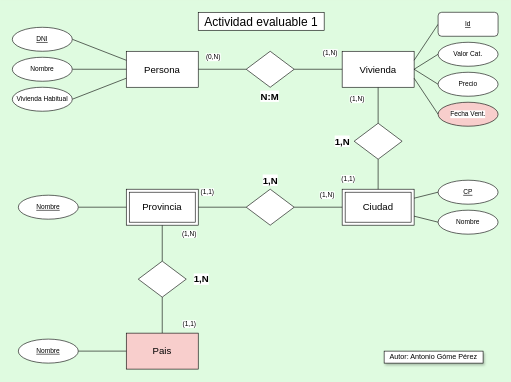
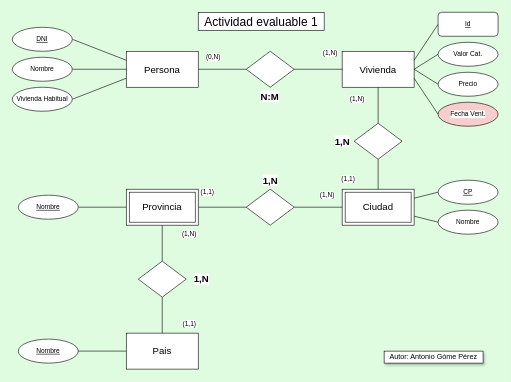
  <mxCell id="0" />
  <mxCell id="1" parent="0" />
  <mxCell id="2" style="rounded=0;orthogonalLoop=1;jettySize=auto;html=1;exitX=1;exitY=0.5;exitDx=0;exitDy=0;endArrow=none;endFill=0;" parent="1" source="3" target="7" edge="1"><mxGeometry relative="1" as="geometry" /></mxCell>
  <mxCell id="3" value="&lt;font style=&quot;font-size: 16px;&quot;&gt;Persona&lt;/font&gt;" style="rounded=0;whiteSpace=wrap;html=1;" parent="1" vertex="1"><mxGeometry x="210" y="85" width="120" height="60" as="geometry" /></mxCell>
  <mxCell id="4" style="edgeStyle=none;shape=connector;rounded=0;orthogonalLoop=1;jettySize=auto;html=1;exitX=0.5;exitY=1;exitDx=0;exitDy=0;entryX=0.5;entryY=0;entryDx=0;entryDy=0;strokeColor=default;align=center;verticalAlign=middle;fontFamily=Helvetica;fontSize=11;fontColor=default;labelBackgroundColor=default;endArrow=none;endFill=0;" parent="1" source="5" target="10" edge="1"><mxGeometry relative="1" as="geometry" /></mxCell>
  <mxCell id="5" value="&lt;font style=&quot;font-size: 16px;&quot;&gt;Vivienda&lt;/font&gt;" style="rounded=0;whiteSpace=wrap;html=1;" parent="1" vertex="1"><mxGeometry x="570" y="85" width="120" height="60" as="geometry" /></mxCell>
  <mxCell id="6" style="edgeStyle=none;shape=connector;rounded=0;orthogonalLoop=1;jettySize=auto;html=1;exitX=1;exitY=0.5;exitDx=0;exitDy=0;strokeColor=default;align=center;verticalAlign=middle;fontFamily=Helvetica;fontSize=11;fontColor=default;labelBackgroundColor=default;endArrow=none;endFill=0;" parent="1" source="7" target="5" edge="1"><mxGeometry relative="1" as="geometry" /></mxCell>
  <mxCell id="7" value="" style="rhombus;whiteSpace=wrap;html=1;" parent="1" vertex="1"><mxGeometry x="410" y="85" width="80" height="60" as="geometry" /></mxCell>
  <mxCell id="8" value="&lt;div style=&quot;font-size: 13px;&quot;&gt;&lt;font style=&quot;font-size: 16px;&quot;&gt;Ciudad&lt;/font&gt;&lt;/div&gt;" style="shape=ext;margin=3;double=1;whiteSpace=wrap;html=1;align=center;fontFamily=Helvetica;fontSize=11;fontColor=default;labelBackgroundColor=default;" parent="1" vertex="1"><mxGeometry x="570" y="315" width="120" height="60" as="geometry" /></mxCell>
  <mxCell id="9" style="edgeStyle=none;shape=connector;rounded=0;orthogonalLoop=1;jettySize=auto;html=1;exitX=0.5;exitY=1;exitDx=0;exitDy=0;strokeColor=default;align=center;verticalAlign=middle;fontFamily=Helvetica;fontSize=11;fontColor=default;labelBackgroundColor=default;endArrow=none;endFill=0;" parent="1" source="10" target="8" edge="1"><mxGeometry relative="1" as="geometry" /></mxCell>
  <mxCell id="10" value="" style="rhombus;whiteSpace=wrap;html=1;" parent="1" vertex="1"><mxGeometry x="590" y="205" width="80" height="60" as="geometry" /></mxCell>
  <mxCell id="11" style="edgeStyle=none;shape=connector;rounded=0;orthogonalLoop=1;jettySize=auto;html=1;exitX=1;exitY=0.5;exitDx=0;exitDy=0;entryX=0;entryY=0.5;entryDx=0;entryDy=0;strokeColor=default;align=center;verticalAlign=middle;fontFamily=Helvetica;fontSize=11;fontColor=default;labelBackgroundColor=default;endArrow=none;endFill=0;" parent="1" source="13" target="8" edge="1"><mxGeometry relative="1" as="geometry" /></mxCell>
  <mxCell id="12" style="edgeStyle=none;shape=connector;rounded=0;orthogonalLoop=1;jettySize=auto;html=1;exitX=0;exitY=0.5;exitDx=0;exitDy=0;strokeColor=default;align=center;verticalAlign=middle;fontFamily=Helvetica;fontSize=11;fontColor=default;labelBackgroundColor=default;endArrow=none;endFill=0;" parent="1" source="13" target="15" edge="1"><mxGeometry relative="1" as="geometry" /></mxCell>
  <mxCell id="13" value="" style="rhombus;whiteSpace=wrap;html=1;" parent="1" vertex="1"><mxGeometry x="410" y="315" width="80" height="60" as="geometry" /></mxCell>
  <mxCell id="14" style="edgeStyle=none;shape=connector;rounded=0;orthogonalLoop=1;jettySize=auto;html=1;exitX=0.5;exitY=1;exitDx=0;exitDy=0;entryX=0.5;entryY=0;entryDx=0;entryDy=0;strokeColor=default;align=center;verticalAlign=middle;fontFamily=Helvetica;fontSize=11;fontColor=default;labelBackgroundColor=default;endArrow=none;endFill=0;" parent="1" source="15" target="17" edge="1"><mxGeometry relative="1" as="geometry" /></mxCell>
  <mxCell id="15" value="&lt;font style=&quot;font-size: 16px;&quot;&gt;Provincia&lt;/font&gt;" style="shape=ext;margin=3;double=1;whiteSpace=wrap;html=1;align=center;fontFamily=Helvetica;fontSize=11;fontColor=default;labelBackgroundColor=default;" parent="1" vertex="1"><mxGeometry x="210" y="315" width="120" height="60" as="geometry" /></mxCell>
  <mxCell id="16" style="edgeStyle=none;shape=connector;rounded=0;orthogonalLoop=1;jettySize=auto;html=1;exitX=0.5;exitY=1;exitDx=0;exitDy=0;strokeColor=default;align=center;verticalAlign=middle;fontFamily=Helvetica;fontSize=11;fontColor=default;labelBackgroundColor=default;endArrow=none;endFill=0;" parent="1" source="17" target="18" edge="1"><mxGeometry relative="1" as="geometry" /></mxCell>
  <mxCell id="17" value="" style="rhombus;whiteSpace=wrap;html=1;" parent="1" vertex="1"><mxGeometry x="230" y="435" width="80" height="60" as="geometry" /></mxCell>
- <mxCell id="18" value="&lt;font style=&quot;font-size: 16px;&quot;&gt;Pais&lt;/font&gt;" style="rounded=0;whiteSpace=wrap;html=1;fillColor=#f8cecc;" parent="1" vertex="1"><mxGeometry x="210" y="555" width="120" height="60" as="geometry" /></mxCell>
+ <mxCell id="18" value="&lt;font style=&quot;font-size: 16px;&quot;&gt;Pais&lt;/font&gt;" style="rounded=0;whiteSpace=wrap;html=1;" parent="1" vertex="1"><mxGeometry x="210" y="555" width="120" height="60" as="geometry" /></mxCell>
  <mxCell id="19" style="edgeStyle=none;shape=connector;rounded=0;orthogonalLoop=1;jettySize=auto;html=1;exitX=1;exitY=0.5;exitDx=0;exitDy=0;entryX=0;entryY=0.25;entryDx=0;entryDy=0;strokeColor=default;align=center;verticalAlign=middle;fontFamily=Helvetica;fontSize=11;fontColor=default;labelBackgroundColor=default;endArrow=none;endFill=0;" parent="1" source="20" target="3" edge="1"><mxGeometry relative="1" as="geometry" /></mxCell>
  <mxCell id="20" value="DNI" style="ellipse;whiteSpace=wrap;html=1;align=center;fontStyle=4;fontFamily=Helvetica;fontSize=11;fontColor=default;labelBackgroundColor=default;" parent="1" vertex="1"><mxGeometry x="20" y="45" width="100" height="40" as="geometry" /></mxCell>
  <mxCell id="21" style="edgeStyle=none;shape=connector;rounded=0;orthogonalLoop=1;jettySize=auto;html=1;exitX=1;exitY=0.5;exitDx=0;exitDy=0;entryX=0;entryY=0.5;entryDx=0;entryDy=0;strokeColor=default;align=center;verticalAlign=middle;fontFamily=Helvetica;fontSize=11;fontColor=default;labelBackgroundColor=default;endArrow=none;endFill=0;" parent="1" source="22" target="3" edge="1"><mxGeometry relative="1" as="geometry" /></mxCell>
  <mxCell id="22" value="Nombre" style="ellipse;whiteSpace=wrap;html=1;align=center;fontFamily=Helvetica;fontSize=11;fontColor=default;labelBackgroundColor=default;" parent="1" vertex="1"><mxGeometry x="20" y="95" width="100" height="40" as="geometry" /></mxCell>
  <mxCell id="23" style="edgeStyle=none;shape=connector;rounded=0;orthogonalLoop=1;jettySize=auto;html=1;exitX=1;exitY=0.5;exitDx=0;exitDy=0;entryX=0;entryY=0.75;entryDx=0;entryDy=0;strokeColor=default;align=center;verticalAlign=middle;fontFamily=Helvetica;fontSize=11;fontColor=default;labelBackgroundColor=default;endArrow=none;endFill=0;" parent="1" source="24" target="3" edge="1"><mxGeometry relative="1" as="geometry" /></mxCell>
  <mxCell id="24" value="Vivienda Habitual" style="ellipse;whiteSpace=wrap;html=1;align=center;fontFamily=Helvetica;fontSize=11;fontColor=default;labelBackgroundColor=default;" parent="1" vertex="1"><mxGeometry x="20" y="145" width="100" height="40" as="geometry" /></mxCell>
  <mxCell id="25" style="edgeStyle=none;shape=connector;rounded=0;orthogonalLoop=1;jettySize=auto;html=1;exitX=0;exitY=0.5;exitDx=0;exitDy=0;entryX=1;entryY=0.25;entryDx=0;entryDy=0;strokeColor=default;align=center;verticalAlign=middle;fontFamily=Helvetica;fontSize=11;fontColor=default;labelBackgroundColor=default;endArrow=none;endFill=0;" parent="1" source="26" target="5" edge="1"><mxGeometry relative="1" as="geometry" /></mxCell>
  <mxCell id="26" value="Id" style="whiteSpace=wrap;html=1;align=center;fontStyle=4;fontFamily=Helvetica;fontSize=11;fontColor=default;labelBackgroundColor=default;rounded=1;" parent="1" vertex="1"><mxGeometry x="730" y="20" width="100" height="40" as="geometry" /></mxCell>
  <mxCell id="27" style="edgeStyle=none;shape=connector;rounded=0;orthogonalLoop=1;jettySize=auto;html=1;exitX=0;exitY=0.5;exitDx=0;exitDy=0;entryX=1;entryY=0.5;entryDx=0;entryDy=0;strokeColor=default;align=center;verticalAlign=middle;fontFamily=Helvetica;fontSize=11;fontColor=default;labelBackgroundColor=default;endArrow=none;endFill=0;" parent="1" source="28" target="5" edge="1"><mxGeometry relative="1" as="geometry" /></mxCell>
  <mxCell id="28" value="Valor Cat." style="ellipse;whiteSpace=wrap;html=1;align=center;fontFamily=Helvetica;fontSize=11;fontColor=default;labelBackgroundColor=default;" parent="1" vertex="1"><mxGeometry x="730" y="70" width="100" height="40" as="geometry" /></mxCell>
  <mxCell id="29" style="edgeStyle=none;shape=connector;rounded=0;orthogonalLoop=1;jettySize=auto;html=1;exitX=0;exitY=0.5;exitDx=0;exitDy=0;strokeColor=default;align=center;verticalAlign=middle;fontFamily=Helvetica;fontSize=11;fontColor=default;labelBackgroundColor=default;endArrow=none;endFill=0;" parent="1" source="30" edge="1"><mxGeometry relative="1" as="geometry"><mxPoint x="690" y="115" as="targetPoint" /></mxGeometry></mxCell>
  <mxCell id="30" value="&lt;div&gt;Precio&lt;/div&gt;" style="ellipse;whiteSpace=wrap;html=1;align=center;fontFamily=Helvetica;fontSize=11;fontColor=default;labelBackgroundColor=default;" parent="1" vertex="1"><mxGeometry x="730" y="120" width="100" height="40" as="geometry" /></mxCell>
  <mxCell id="31" style="edgeStyle=none;shape=connector;rounded=0;orthogonalLoop=1;jettySize=auto;html=1;exitX=0;exitY=0.5;exitDx=0;exitDy=0;entryX=1;entryY=0.75;entryDx=0;entryDy=0;strokeColor=default;align=center;verticalAlign=middle;fontFamily=Helvetica;fontSize=11;fontColor=default;labelBackgroundColor=default;endArrow=none;endFill=0;" parent="1" source="32" target="5" edge="1"><mxGeometry relative="1" as="geometry" /></mxCell>
  <mxCell id="32" value="Fecha Vent." style="ellipse;whiteSpace=wrap;html=1;align=center;fontFamily=Helvetica;fontSize=11;fontColor=default;labelBackgroundColor=default;fillColor=#f8cecc;" parent="1" vertex="1"><mxGeometry x="730" y="170" width="100" height="40" as="geometry" /></mxCell>
  <mxCell id="33" style="edgeStyle=none;shape=connector;rounded=0;orthogonalLoop=1;jettySize=auto;html=1;exitX=0;exitY=0.5;exitDx=0;exitDy=0;entryX=1;entryY=0.75;entryDx=0;entryDy=0;strokeColor=default;align=center;verticalAlign=middle;fontFamily=Helvetica;fontSize=11;fontColor=default;labelBackgroundColor=default;endArrow=none;endFill=0;" parent="1" source="34" target="8" edge="1"><mxGeometry relative="1" as="geometry" /></mxCell>
  <mxCell id="34" value="Nombre" style="ellipse;whiteSpace=wrap;html=1;align=center;fontFamily=Helvetica;fontSize=11;fontColor=default;labelBackgroundColor=default;" parent="1" vertex="1"><mxGeometry x="730" y="350" width="100" height="40" as="geometry" /></mxCell>
  <mxCell id="35" style="edgeStyle=none;shape=connector;rounded=0;orthogonalLoop=1;jettySize=auto;html=1;exitX=0;exitY=0.5;exitDx=0;exitDy=0;entryX=1;entryY=0.25;entryDx=0;entryDy=0;strokeColor=default;align=center;verticalAlign=middle;fontFamily=Helvetica;fontSize=11;fontColor=default;labelBackgroundColor=default;endArrow=none;endFill=0;" parent="1" source="36" target="8" edge="1"><mxGeometry relative="1" as="geometry" /></mxCell>
  <mxCell id="36" value="CP" style="ellipse;whiteSpace=wrap;html=1;align=center;fontStyle=4;fontFamily=Helvetica;fontSize=11;fontColor=default;labelBackgroundColor=default;" parent="1" vertex="1"><mxGeometry x="730" y="300" width="100" height="40" as="geometry" /></mxCell>
  <mxCell id="37" style="edgeStyle=none;shape=connector;rounded=0;orthogonalLoop=1;jettySize=auto;html=1;exitX=1;exitY=0.5;exitDx=0;exitDy=0;strokeColor=default;align=center;verticalAlign=middle;fontFamily=Helvetica;fontSize=11;fontColor=default;labelBackgroundColor=default;endArrow=none;endFill=0;" parent="1" source="38" target="15" edge="1"><mxGeometry relative="1" as="geometry" /></mxCell>
  <mxCell id="38" value="Nombre" style="ellipse;whiteSpace=wrap;html=1;align=center;fontStyle=4;fontFamily=Helvetica;fontSize=11;fontColor=default;labelBackgroundColor=default;" parent="1" vertex="1"><mxGeometry x="30" y="325" width="100" height="40" as="geometry" /></mxCell>
  <mxCell id="39" style="edgeStyle=none;shape=connector;rounded=0;orthogonalLoop=1;jettySize=auto;html=1;exitX=1;exitY=0.5;exitDx=0;exitDy=0;entryX=0;entryY=0.5;entryDx=0;entryDy=0;strokeColor=default;align=center;verticalAlign=middle;fontFamily=Helvetica;fontSize=11;fontColor=default;labelBackgroundColor=default;endArrow=none;endFill=0;" parent="1" source="40" target="18" edge="1"><mxGeometry relative="1" as="geometry" /></mxCell>
  <mxCell id="40" value="Nombre" style="ellipse;whiteSpace=wrap;html=1;align=center;fontStyle=4;fontFamily=Helvetica;fontSize=11;fontColor=default;labelBackgroundColor=default;" parent="1" vertex="1"><mxGeometry x="30" y="565" width="100" height="40" as="geometry" /></mxCell>
  <mxCell id="41" value="(1,N)" style="text;html=1;align=center;verticalAlign=middle;resizable=0;points=[];autosize=1;strokeColor=none;fillColor=none;fontFamily=Helvetica;fontSize=11;fontColor=default;labelBackgroundColor=default;" parent="1" vertex="1"><mxGeometry x="525" y="73" width="50" height="30" as="geometry" /></mxCell>
  <mxCell id="42" value="(0,N)" style="text;html=1;align=center;verticalAlign=middle;resizable=0;points=[];autosize=1;strokeColor=none;fillColor=none;fontFamily=Helvetica;fontSize=11;fontColor=default;labelBackgroundColor=default;" parent="1" vertex="1"><mxGeometry x="330" y="80" width="50" height="30" as="geometry" /></mxCell>
  <mxCell id="43" value="&lt;font size=&quot;1&quot;&gt;&lt;b style=&quot;font-size: 16px;&quot;&gt;N:M&lt;/b&gt;&lt;/font&gt;" style="text;html=1;align=center;verticalAlign=middle;resizable=0;points=[];autosize=1;strokeColor=none;fillColor=none;fontFamily=Helvetica;fontSize=11;fontColor=default;labelBackgroundColor=default;" parent="1" vertex="1"><mxGeometry x="424" y="145" width="50" height="30" as="geometry" /></mxCell>
  <mxCell id="44" value="(1,1)" style="text;html=1;align=center;verticalAlign=middle;resizable=0;points=[];autosize=1;strokeColor=none;fillColor=none;fontFamily=Helvetica;fontSize=11;fontColor=default;labelBackgroundColor=default;" parent="1" vertex="1"><mxGeometry x="555" y="283" width="50" height="30" as="geometry" /></mxCell>
  <mxCell id="45" value="(1,N)" style="text;html=1;align=center;verticalAlign=middle;resizable=0;points=[];autosize=1;strokeColor=none;fillColor=none;fontFamily=Helvetica;fontSize=11;fontColor=default;labelBackgroundColor=default;" parent="1" vertex="1"><mxGeometry x="570" y="150" width="50" height="30" as="geometry" /></mxCell>
  <mxCell id="46" value="&lt;font size=&quot;1&quot;&gt;&lt;b style=&quot;font-size: 16px;&quot;&gt;1,N&lt;/b&gt;&lt;/font&gt;" style="text;html=1;align=center;verticalAlign=middle;resizable=0;points=[];autosize=1;strokeColor=none;fillColor=none;fontFamily=Helvetica;fontSize=11;fontColor=default;labelBackgroundColor=default;" parent="1" vertex="1"><mxGeometry x="545" y="220" width="50" height="30" as="geometry" /></mxCell>
  <mxCell id="47" value="(1,1)" style="text;html=1;align=center;verticalAlign=middle;resizable=0;points=[];autosize=1;strokeColor=none;fillColor=none;fontFamily=Helvetica;fontSize=11;fontColor=default;labelBackgroundColor=default;" parent="1" vertex="1"><mxGeometry x="320" y="305" width="50" height="30" as="geometry" /></mxCell>
  <mxCell id="48" value="(1,N)" style="text;html=1;align=center;verticalAlign=middle;resizable=0;points=[];autosize=1;strokeColor=none;fillColor=none;fontFamily=Helvetica;fontSize=11;fontColor=default;labelBackgroundColor=default;" parent="1" vertex="1"><mxGeometry x="520" y="310" width="50" height="30" as="geometry" /></mxCell>
  <mxCell id="49" value="(1,1)" style="text;html=1;align=center;verticalAlign=middle;resizable=0;points=[];autosize=1;strokeColor=none;fillColor=none;fontFamily=Helvetica;fontSize=11;fontColor=default;labelBackgroundColor=default;" parent="1" vertex="1"><mxGeometry x="290" y="525" width="50" height="30" as="geometry" /></mxCell>
  <mxCell id="50" value="(1,N)" style="text;html=1;align=center;verticalAlign=middle;resizable=0;points=[];autosize=1;strokeColor=none;fillColor=none;fontFamily=Helvetica;fontSize=11;fontColor=default;labelBackgroundColor=default;" parent="1" vertex="1"><mxGeometry x="290" y="375" width="50" height="30" as="geometry" /></mxCell>
  <mxCell id="51" value="&lt;font size=&quot;1&quot;&gt;&lt;b style=&quot;font-size: 16px;&quot;&gt;1,N&lt;/b&gt;&lt;/font&gt;" style="text;html=1;align=center;verticalAlign=middle;resizable=0;points=[];autosize=1;strokeColor=none;fillColor=none;fontFamily=Helvetica;fontSize=11;fontColor=default;labelBackgroundColor=default;" parent="1" vertex="1"><mxGeometry x="425" y="285" width="50" height="30" as="geometry" /></mxCell>
  <mxCell id="52" value="&lt;font size=&quot;1&quot;&gt;&lt;b style=&quot;font-size: 16px;&quot;&gt;1,N&lt;/b&gt;&lt;/font&gt;" style="text;html=1;align=center;verticalAlign=middle;resizable=0;points=[];autosize=1;strokeColor=none;fillColor=none;fontFamily=Helvetica;fontSize=11;fontColor=default;labelBackgroundColor=default;" parent="1" vertex="1"><mxGeometry x="310" y="450" width="50" height="30" as="geometry" /></mxCell>
  <mxCell id="53" value="&lt;font style=&quot;font-size: 20px;&quot;&gt;Actividad evaluable 1&lt;/font&gt;" style="rounded=0;whiteSpace=wrap;html=1;" parent="1" vertex="1"><mxGeometry x="330" y="20" width="210" height="30" as="geometry" /></mxCell>
  <mxCell id="54" value="Autor: Antonio Góme Pérez" style="rounded=0;whiteSpace=wrap;html=1;shadow=1;" vertex="1" parent="1"><mxGeometry x="640" y="585" width="165" height="20" as="geometry" /></mxCell>
